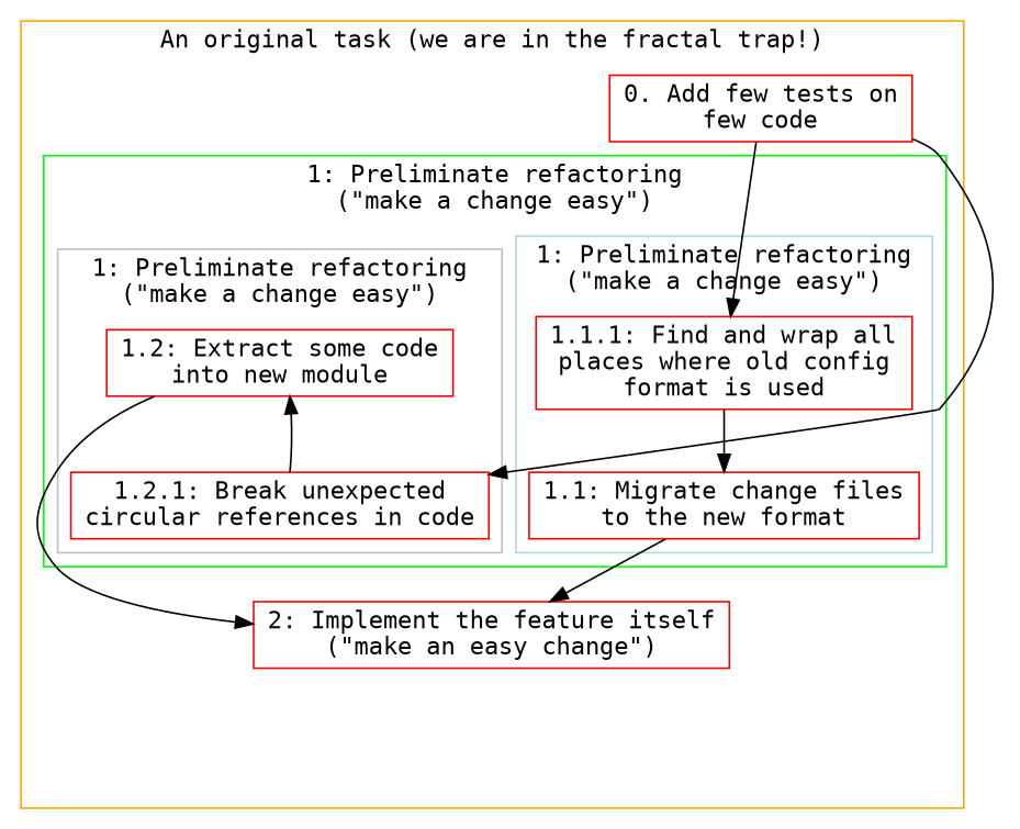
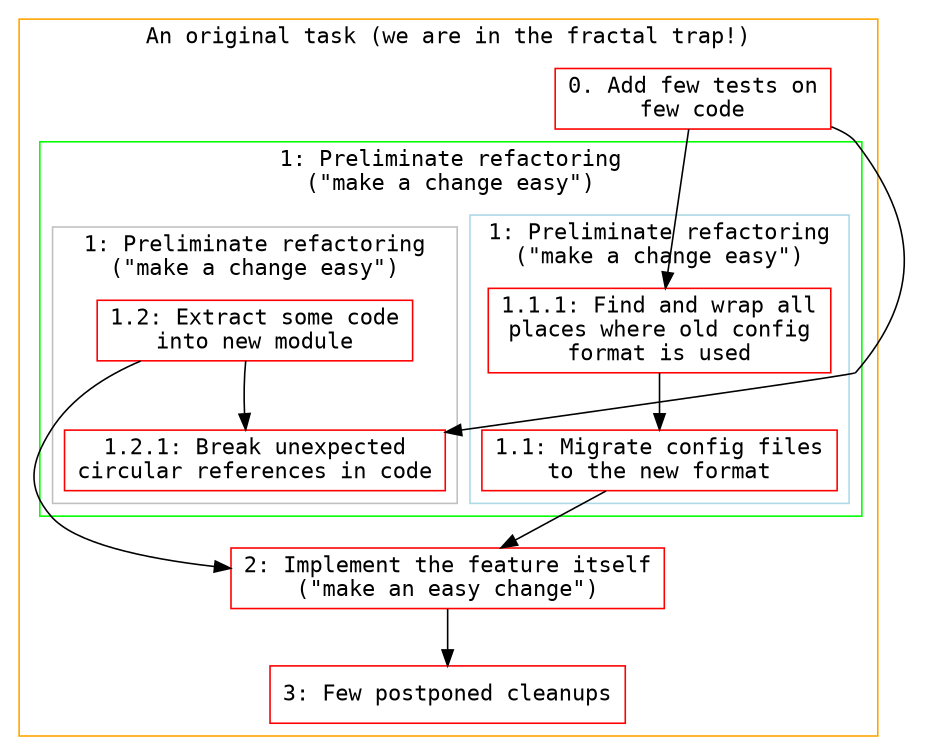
  digraph {
    fontname="DejaVu Sans Mono"
    node [color=red fontname="DejaVu Sans Mono" shape=box]
    edge [color=black fontname="DejaVu Sans Mono"]
-   n1 [label="1.1: Migrate change files\nto the new format"]
+   n1 [label="1.1: Migrate config files\nto the new format"]
    n2 [label="1.1.1: Find and wrap all\nplaces where old config\nformat is used"]
    n3 [label="1.2: Extract some code\ninto new module"]
    n4 [label="1.2.1: Break unexpected\ncircular references in code"]
    n5 [label="2: Implement the feature itself\n(&quot;make an easy change&quot;)"]
+   n6 [label="3: Few postponed cleanups"]
    n7 [label="0. Add few tests on\nfew code"]
    subgraph cluster_1 {
      color=orange
      label="An original task (we are in the fractal trap!)"
      n5
+     n6
      n7
      subgraph cluster_2 {
        color=green
        label="1: Preliminate refactoring\n(&quot;make a change easy&quot;)"
        subgraph cluster_3 {
          color=lightblue
          label="1: Preliminate refactoring\n(&quot;make a change easy&quot;)"
          n1
          n2
        }
        subgraph cluster_4 {
          color=grey
          label="1: Preliminate refactoring\n(&quot;make a change easy&quot;)"
          n3
          n4
        }
      }
    }
    n1 -> n5
    n2 -> n1
    n3 -> n5
-   n4 -> n3
+   n3 -> n4
+   n5 -> n6
    n7 -> n2
    n7 -> n4
  }
